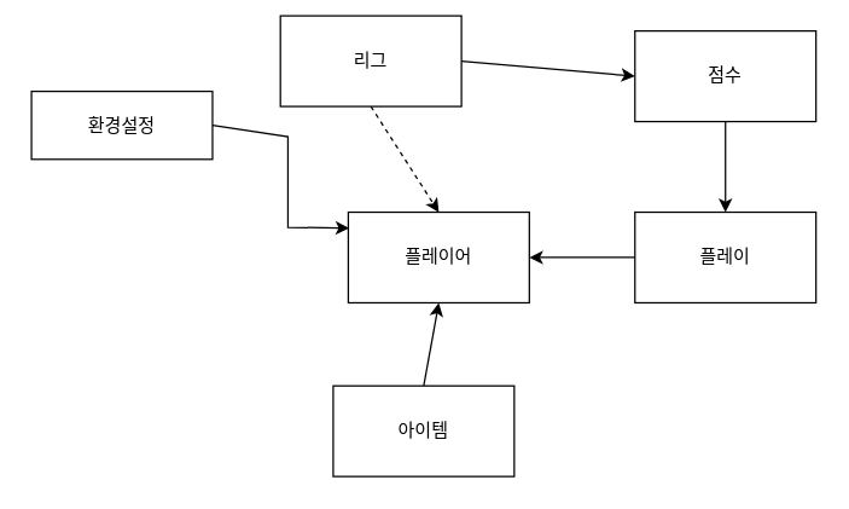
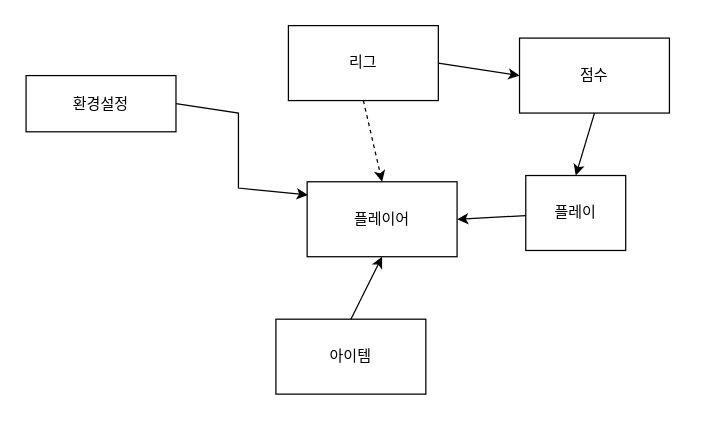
  <mxCell id="0" />
  <mxCell id="1" parent="0" />
- <mxCell id="2" value="플레이어" style="rounded=0;whiteSpace=wrap;html=1;" vertex="1" parent="1"><mxGeometry x="230" y="140" width="120" height="60" as="geometry" /></mxCell>
+ <mxCell id="2" value="플레이어" style="rounded=0;whiteSpace=wrap;html=1;" vertex="1" parent="1"><mxGeometry x="245" y="145" width="120" height="60" as="geometry" /></mxCell>
  <mxCell id="3" value="아이템" style="rounded=0;whiteSpace=wrap;html=1;" vertex="1" parent="1"><mxGeometry x="220" y="255" width="120" height="60" as="geometry" /></mxCell>
  <mxCell id="4" value="환경설정" style="rounded=0;whiteSpace=wrap;html=1;" vertex="1" parent="1"><mxGeometry x="20" y="60" width="120" height="45" as="geometry" /></mxCell>
- <mxCell id="5" value="리그" style="rounded=0;whiteSpace=wrap;html=1;" vertex="1" parent="1"><mxGeometry x="185" y="10" width="120" height="60" as="geometry" /></mxCell>
+ <mxCell id="5" value="리그" style="rounded=0;whiteSpace=wrap;html=1;" vertex="1" parent="1"><mxGeometry x="230" y="20" width="120" height="60" as="geometry" /></mxCell>
  <mxCell id="6" value="" style="endArrow=classic;html=1;rounded=0;exitX=0.5;exitY=0;exitDx=0;exitDy=0;entryX=0.5;entryY=1;entryDx=0;entryDy=0;" edge="1" parent="1" source="3" target="2"><mxGeometry width="50" height="50" relative="1" as="geometry"><mxPoint x="420" y="230" as="sourcePoint" /><mxPoint x="470" y="180" as="targetPoint" /></mxGeometry></mxCell>
  <mxCell id="7" value="" style="endArrow=classic;html=1;rounded=0;exitX=1;exitY=0.5;exitDx=0;exitDy=0;entryX=0.005;entryY=0.176;entryDx=0;entryDy=0;entryPerimeter=0;" edge="1" parent="1" source="4" target="2"><mxGeometry width="50" height="50" relative="1" as="geometry"><mxPoint x="300" y="290" as="sourcePoint" /><mxPoint x="200" y="170" as="targetPoint" /><Array as="points"><mxPoint x="190" y="90" /><mxPoint x="190" y="150" /></Array></mxGeometry></mxCell>
  <mxCell id="8" value="" style="endArrow=classic;html=1;rounded=0;exitX=0.5;exitY=1;exitDx=0;exitDy=0;entryX=0.5;entryY=0;entryDx=0;entryDy=0;dashed=1;" edge="1" parent="1" source="5" target="2"><mxGeometry width="50" height="50" relative="1" as="geometry"><mxPoint x="130" y="180" as="sourcePoint" /><mxPoint x="240" y="180" as="targetPoint" /></mxGeometry></mxCell>
- <mxCell id="9" value="플레이" style="rounded=0;whiteSpace=wrap;html=1;" vertex="1" parent="1"><mxGeometry x="420" y="140" width="120" height="60" as="geometry" /></mxCell>
- <mxCell id="10" value="점수" style="rounded=0;whiteSpace=wrap;html=1;" vertex="1" parent="1"><mxGeometry x="420" y="20" width="120" height="60" as="geometry" /></mxCell>
+ <mxCell id="9" value="플레이" style="rounded=0;whiteSpace=wrap;html=1;" vertex="1" parent="1"><mxGeometry x="420" y="140" width="80" height="60" as="geometry" /></mxCell>
+ <mxCell id="10" value="점수" style="rounded=0;whiteSpace=wrap;html=1;" vertex="1" parent="1"><mxGeometry x="415" y="30" width="120" height="60" as="geometry" /></mxCell>
  <mxCell id="11" value="" style="endArrow=classic;html=1;rounded=0;entryX=1;entryY=0.5;entryDx=0;entryDy=0;" edge="1" parent="1" source="9" target="2"><mxGeometry width="50" height="50" relative="1" as="geometry"><mxPoint x="550" y="240" as="sourcePoint" /><mxPoint x="600" y="190" as="targetPoint" /></mxGeometry></mxCell>
  <mxCell id="12" value="" style="endArrow=classic;html=1;rounded=0;entryX=0.5;entryY=0;entryDx=0;entryDy=0;exitX=0.5;exitY=1;exitDx=0;exitDy=0;" edge="1" parent="1" source="10" target="9"><mxGeometry width="50" height="50" relative="1" as="geometry"><mxPoint x="490" y="90" as="sourcePoint" /><mxPoint x="410" y="90" as="targetPoint" /></mxGeometry></mxCell>
  <mxCell id="13" value="" style="endArrow=classic;html=1;rounded=0;entryX=0;entryY=0.5;entryDx=0;entryDy=0;exitX=1;exitY=0.5;exitDx=0;exitDy=0;" edge="1" parent="1" source="5" target="10"><mxGeometry width="50" height="50" relative="1" as="geometry"><mxPoint x="500" y="90" as="sourcePoint" /><mxPoint x="500" y="150" as="targetPoint" /></mxGeometry></mxCell>
